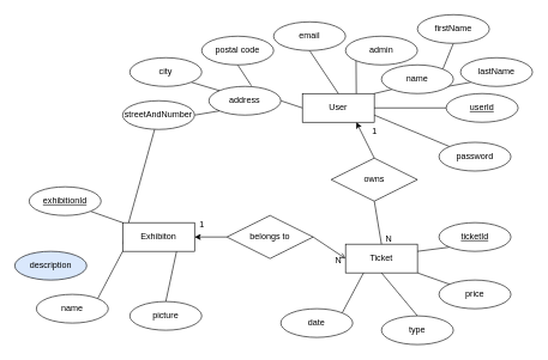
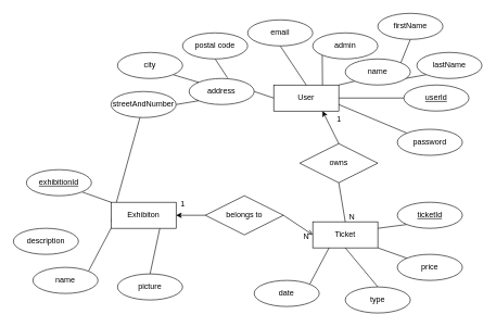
  <mxCell id="0" />
  <mxCell id="1" parent="0" />
  <mxCell id="2" value="&lt;div&gt;Ticket&lt;/div&gt;" style="whiteSpace=wrap;html=1;align=center;" vertex="1" parent="1"><mxGeometry x="480" y="340" width="100" height="40" as="geometry" /></mxCell>
  <mxCell id="3" style="rounded=0;orthogonalLoop=1;jettySize=auto;html=1;exitX=0;exitY=1;exitDx=0;exitDy=0;endArrow=none;endFill=0;" edge="1" parent="1" source="4"><mxGeometry relative="1" as="geometry"><mxPoint x="580" y="350" as="targetPoint" /></mxGeometry></mxCell>
  <mxCell id="4" value="&lt;div&gt;ticketId&lt;/div&gt;" style="ellipse;whiteSpace=wrap;html=1;align=center;fontStyle=4;" vertex="1" parent="1"><mxGeometry x="610" y="310" width="100" height="40" as="geometry" /></mxCell>
  <mxCell id="5" style="rounded=0;orthogonalLoop=1;jettySize=auto;html=1;exitX=0;exitY=0;exitDx=0;exitDy=0;entryX=1;entryY=1;entryDx=0;entryDy=0;endArrow=none;endFill=0;" edge="1" parent="1" source="6" target="2"><mxGeometry relative="1" as="geometry" /></mxCell>
  <mxCell id="6" value="&lt;div&gt;price&lt;/div&gt;" style="ellipse;whiteSpace=wrap;html=1;align=center;" vertex="1" parent="1"><mxGeometry x="610" y="390" width="100" height="40" as="geometry" /></mxCell>
  <mxCell id="7" style="rounded=0;orthogonalLoop=1;jettySize=auto;html=1;exitX=0.5;exitY=0;exitDx=0;exitDy=0;entryX=0.5;entryY=1;entryDx=0;entryDy=0;endArrow=none;endFill=0;" edge="1" parent="1" source="8" target="2"><mxGeometry relative="1" as="geometry" /></mxCell>
  <mxCell id="8" value="type" style="ellipse;whiteSpace=wrap;html=1;align=center;" vertex="1" parent="1"><mxGeometry x="530" y="440" width="100" height="40" as="geometry" /></mxCell>
  <mxCell id="9" style="rounded=0;orthogonalLoop=1;jettySize=auto;html=1;exitX=1;exitY=0;exitDx=0;exitDy=0;entryX=0.25;entryY=1;entryDx=0;entryDy=0;endArrow=none;endFill=0;" edge="1" parent="1" source="10" target="2"><mxGeometry relative="1" as="geometry" /></mxCell>
  <mxCell id="10" value="&lt;div&gt;date&lt;/div&gt;" style="ellipse;whiteSpace=wrap;html=1;align=center;" vertex="1" parent="1"><mxGeometry x="390" y="430" width="100" height="40" as="geometry" /></mxCell>
  <mxCell id="11" style="rounded=0;orthogonalLoop=1;jettySize=auto;html=1;exitX=0.75;exitY=1;exitDx=0;exitDy=0;entryX=0.5;entryY=0;entryDx=0;entryDy=0;endArrow=none;endFill=0;" edge="1" parent="1" source="13" target="32"><mxGeometry relative="1" as="geometry" /></mxCell>
  <mxCell id="12" style="rounded=0;orthogonalLoop=1;jettySize=auto;html=1;exitX=0;exitY=0.75;exitDx=0;exitDy=0;endArrow=none;endFill=0;" edge="1" parent="1" source="13" target="38"><mxGeometry relative="1" as="geometry" /></mxCell>
  <mxCell id="13" value="Exhibiton" style="whiteSpace=wrap;html=1;align=center;" vertex="1" parent="1"><mxGeometry x="170" y="310" width="100" height="40" as="geometry" /></mxCell>
  <mxCell id="14" value="User" style="whiteSpace=wrap;html=1;align=center;" vertex="1" parent="1"><mxGeometry x="420" y="130" width="100" height="40" as="geometry" /></mxCell>
  <mxCell id="15" style="rounded=0;orthogonalLoop=1;jettySize=auto;html=1;exitX=0;exitY=0.5;exitDx=0;exitDy=0;entryX=1;entryY=0.5;entryDx=0;entryDy=0;endArrow=none;endFill=0;" edge="1" parent="1" source="16" target="14"><mxGeometry relative="1" as="geometry" /></mxCell>
  <mxCell id="16" value="userId" style="ellipse;whiteSpace=wrap;html=1;align=center;fontStyle=4;" vertex="1" parent="1"><mxGeometry x="620" y="130" width="100" height="40" as="geometry" /></mxCell>
  <mxCell id="17" style="rounded=0;orthogonalLoop=1;jettySize=auto;html=1;exitX=0;exitY=1;exitDx=0;exitDy=0;entryX=0.92;entryY=0.75;entryDx=0;entryDy=0;entryPerimeter=0;endArrow=none;endFill=0;" edge="1" parent="1" source="18" target="22"><mxGeometry relative="1" as="geometry" /></mxCell>
  <mxCell id="18" value="lastName" style="ellipse;whiteSpace=wrap;html=1;align=center;" vertex="1" parent="1"><mxGeometry x="640" y="80" width="100" height="40" as="geometry" /></mxCell>
  <mxCell id="19" style="rounded=0;orthogonalLoop=1;jettySize=auto;html=1;exitX=0.5;exitY=1;exitDx=0;exitDy=0;entryX=1;entryY=0;entryDx=0;entryDy=0;endArrow=none;endFill=0;" edge="1" parent="1" source="20" target="22"><mxGeometry relative="1" as="geometry" /></mxCell>
  <mxCell id="20" value="firstName" style="ellipse;whiteSpace=wrap;html=1;align=center;" vertex="1" parent="1"><mxGeometry x="580" width="100" height="40" as="geometry" y="20" /></mxCell>
  <mxCell id="21" style="rounded=0;orthogonalLoop=1;jettySize=auto;html=1;exitX=0;exitY=1;exitDx=0;exitDy=0;entryX=1;entryY=0;entryDx=0;entryDy=0;endArrow=none;endFill=0;" edge="1" parent="1" source="22" target="14"><mxGeometry relative="1" as="geometry" /></mxCell>
  <mxCell id="22" value="name" style="ellipse;whiteSpace=wrap;html=1;align=center;" vertex="1" parent="1"><mxGeometry x="530" y="90" width="100" height="40" as="geometry" /></mxCell>
  <mxCell id="23" style="rounded=0;orthogonalLoop=1;jettySize=auto;html=1;exitX=0.5;exitY=1;exitDx=0;exitDy=0;entryX=0.5;entryY=0;entryDx=0;entryDy=0;endArrow=none;endFill=0;" edge="1" parent="1" source="24" target="14"><mxGeometry relative="1" as="geometry" /></mxCell>
  <mxCell id="24" value="email" style="ellipse;whiteSpace=wrap;html=1;align=center;" vertex="1" parent="1"><mxGeometry x="380" y="30" width="100" height="40" as="geometry" /></mxCell>
  <mxCell id="25" style="rounded=0;orthogonalLoop=1;jettySize=auto;html=1;exitX=1;exitY=0.5;exitDx=0;exitDy=0;entryX=0;entryY=0.5;entryDx=0;entryDy=0;endArrow=none;endFill=0;" edge="1" parent="1" source="26" target="14"><mxGeometry relative="1" as="geometry" /></mxCell>
  <mxCell id="26" value="&lt;div&gt;address&lt;/div&gt;" style="ellipse;whiteSpace=wrap;html=1;align=center;" vertex="1" parent="1"><mxGeometry x="290" y="120" width="100" height="40" as="geometry" /></mxCell>
  <mxCell id="27" style="rounded=0;orthogonalLoop=1;jettySize=auto;html=1;exitX=1;exitY=0;exitDx=0;exitDy=0;entryX=0;entryY=1;entryDx=0;entryDy=0;endArrow=none;endFill=0;" edge="1" parent="1" source="28" target="13"><mxGeometry relative="1" as="geometry" /></mxCell>
  <mxCell id="28" value="name" style="ellipse;whiteSpace=wrap;html=1;align=center;" vertex="1" parent="1"><mxGeometry x="50" y="410" width="100" height="40" as="geometry" /></mxCell>
  <mxCell id="29" style="rounded=0;orthogonalLoop=1;jettySize=auto;html=1;exitX=1;exitY=1;exitDx=0;exitDy=0;entryX=0;entryY=0;entryDx=0;entryDy=0;endArrow=none;endFill=0;" edge="1" parent="1" source="30" target="13"><mxGeometry relative="1" as="geometry" /></mxCell>
  <mxCell id="30" value="exhibitionId" style="ellipse;whiteSpace=wrap;html=1;align=center;fontStyle=4;" vertex="1" parent="1"><mxGeometry x="40" y="260" width="100" height="40" as="geometry" /></mxCell>
- <mxCell id="31" value="description" style="ellipse;whiteSpace=wrap;html=1;align=center;fillColor=#dae8fc;" vertex="1" parent="1"><mxGeometry x="20" y="350" width="100" height="40" as="geometry" /></mxCell>
+ <mxCell id="31" value="description" style="ellipse;whiteSpace=wrap;html=1;align=center;" vertex="1" parent="1"><mxGeometry x="20" y="350" width="100" height="40" as="geometry" /></mxCell>
  <mxCell id="32" value="picture" style="ellipse;whiteSpace=wrap;html=1;align=center;" vertex="1" parent="1"><mxGeometry x="180" y="420" width="100" height="40" as="geometry" /></mxCell>
  <mxCell id="33" style="rounded=0;orthogonalLoop=1;jettySize=auto;html=1;exitX=0.5;exitY=1;exitDx=0;exitDy=0;entryX=0.59;entryY=-0.025;entryDx=0;entryDy=0;entryPerimeter=0;endArrow=none;endFill=0;" edge="1" parent="1" source="34" target="26"><mxGeometry relative="1" as="geometry" /></mxCell>
  <mxCell id="34" value="postal code" style="ellipse;whiteSpace=wrap;html=1;align=center;" vertex="1" parent="1"><mxGeometry x="280" y="50" width="100" height="40" as="geometry" /></mxCell>
  <mxCell id="35" style="rounded=0;orthogonalLoop=1;jettySize=auto;html=1;exitX=1;exitY=1;exitDx=0;exitDy=0;entryX=0;entryY=0;entryDx=0;entryDy=0;endArrow=none;endFill=0;" edge="1" parent="1" source="36" target="26"><mxGeometry relative="1" as="geometry" /></mxCell>
  <mxCell id="36" value="city" style="ellipse;whiteSpace=wrap;html=1;align=center;" vertex="1" parent="1"><mxGeometry x="180" y="80" width="100" height="40" as="geometry" /></mxCell>
  <mxCell id="37" style="rounded=0;orthogonalLoop=1;jettySize=auto;html=1;exitX=1;exitY=0.5;exitDx=0;exitDy=0;entryX=0;entryY=1;entryDx=0;entryDy=0;endArrow=none;endFill=0;" edge="1" parent="1" source="38" target="26"><mxGeometry relative="1" as="geometry" /></mxCell>
  <mxCell id="38" value="streetAndNumber" style="ellipse;whiteSpace=wrap;html=1;align=center;" vertex="1" parent="1"><mxGeometry x="170" y="140" width="100" height="40" as="geometry" /></mxCell>
  <mxCell id="39" style="rounded=0;orthogonalLoop=1;jettySize=auto;html=1;exitX=1;exitY=0.5;exitDx=0;exitDy=0;entryX=0;entryY=0.5;entryDx=0;entryDy=0;endArrow=open;endFill=0;" edge="1" parent="1" source="41" target="2"><mxGeometry relative="1" as="geometry" /></mxCell>
  <mxCell id="40" style="rounded=0;orthogonalLoop=1;jettySize=auto;html=1;exitX=0;exitY=0.5;exitDx=0;exitDy=0;entryX=1;entryY=0.5;entryDx=0;entryDy=0;endArrow=classic;endFill=1;" edge="1" parent="1" source="41" target="13"><mxGeometry relative="1" as="geometry" /></mxCell>
  <mxCell id="41" value="belongs to" style="shape=rhombus;perimeter=rhombusPerimeter;whiteSpace=wrap;html=1;align=center;" vertex="1" parent="1"><mxGeometry x="315" y="300" width="120" height="60" as="geometry" /></mxCell>
  <mxCell id="42" style="rounded=0;orthogonalLoop=1;jettySize=auto;html=1;exitX=0.5;exitY=1;exitDx=0;exitDy=0;entryX=0.5;entryY=0;entryDx=0;entryDy=0;endArrow=none;endFill=0;" edge="1" parent="1" source="44" target="2"><mxGeometry relative="1" as="geometry" /></mxCell>
  <mxCell id="43" style="rounded=0;orthogonalLoop=1;jettySize=auto;html=1;exitX=0.5;exitY=0;exitDx=0;exitDy=0;entryX=0.75;entryY=1;entryDx=0;entryDy=0;" edge="1" parent="1" source="44" target="14"><mxGeometry relative="1" as="geometry" /></mxCell>
  <mxCell id="44" value="owns" style="shape=rhombus;perimeter=rhombusPerimeter;whiteSpace=wrap;html=1;align=center;" vertex="1" parent="1"><mxGeometry x="460" y="220" width="120" height="60" as="geometry" /></mxCell>
  <mxCell id="45" value="N" style="text;html=1;align=center;verticalAlign=middle;resizable=0;points=[];autosize=1;strokeColor=none;fillColor=none;" vertex="1" parent="1"><mxGeometry x="525" y="318" width="30" height="30" as="geometry" /></mxCell>
  <mxCell id="46" value="1" style="text;html=1;align=center;verticalAlign=middle;resizable=0;points=[];autosize=1;strokeColor=none;fillColor=none;" vertex="1" parent="1"><mxGeometry x="505" y="168" width="30" height="30" as="geometry" /></mxCell>
  <mxCell id="47" value="N" style="text;html=1;align=center;verticalAlign=middle;resizable=0;points=[];autosize=1;strokeColor=none;fillColor=none;" vertex="1" parent="1"><mxGeometry x="455" y="348" width="30" height="30" as="geometry" /></mxCell>
  <mxCell id="48" value="1" style="text;html=1;align=center;verticalAlign=middle;resizable=0;points=[];autosize=1;strokeColor=none;fillColor=none;" vertex="1" parent="1"><mxGeometry x="265" y="298" width="30" height="30" as="geometry" /></mxCell>
  <mxCell id="49" style="rounded=0;orthogonalLoop=1;jettySize=auto;html=1;exitX=0;exitY=1;exitDx=0;exitDy=0;entryX=0.75;entryY=0;entryDx=0;entryDy=0;endArrow=none;endFill=0;" edge="1" parent="1" source="50" target="14"><mxGeometry relative="1" as="geometry" /></mxCell>
  <mxCell id="50" value="admin" style="ellipse;whiteSpace=wrap;html=1;align=center;" vertex="1" parent="1"><mxGeometry x="480" y="50" width="100" height="40" as="geometry" /></mxCell>
  <mxCell id="51" style="rounded=0;orthogonalLoop=1;jettySize=auto;html=1;exitX=0;exitY=0;exitDx=0;exitDy=0;entryX=1;entryY=0.75;entryDx=0;entryDy=0;endArrow=none;endFill=0;" edge="1" parent="1" source="52" target="14"><mxGeometry relative="1" as="geometry" /></mxCell>
  <mxCell id="52" value="password" style="ellipse;whiteSpace=wrap;html=1;align=center;" vertex="1" parent="1"><mxGeometry x="610" y="198" width="100" height="40" as="geometry" /></mxCell>
